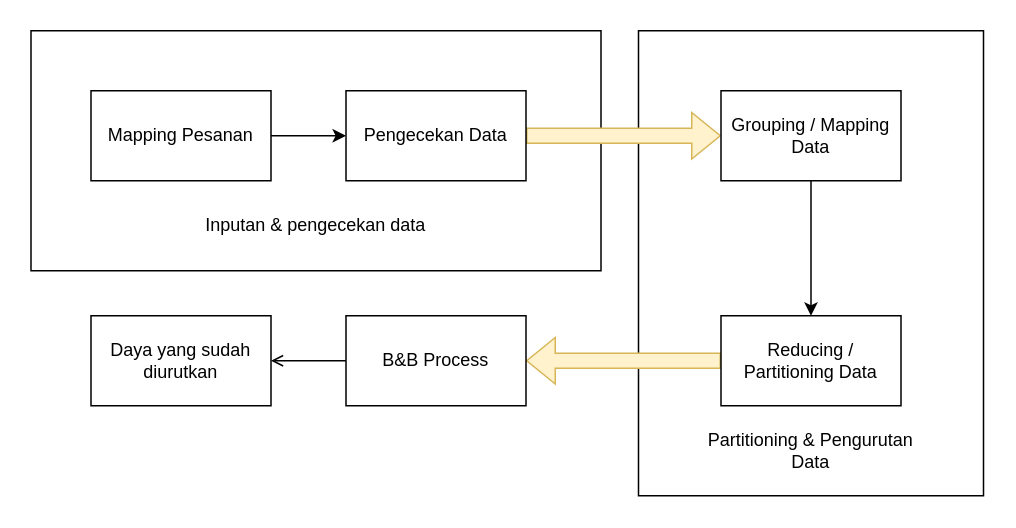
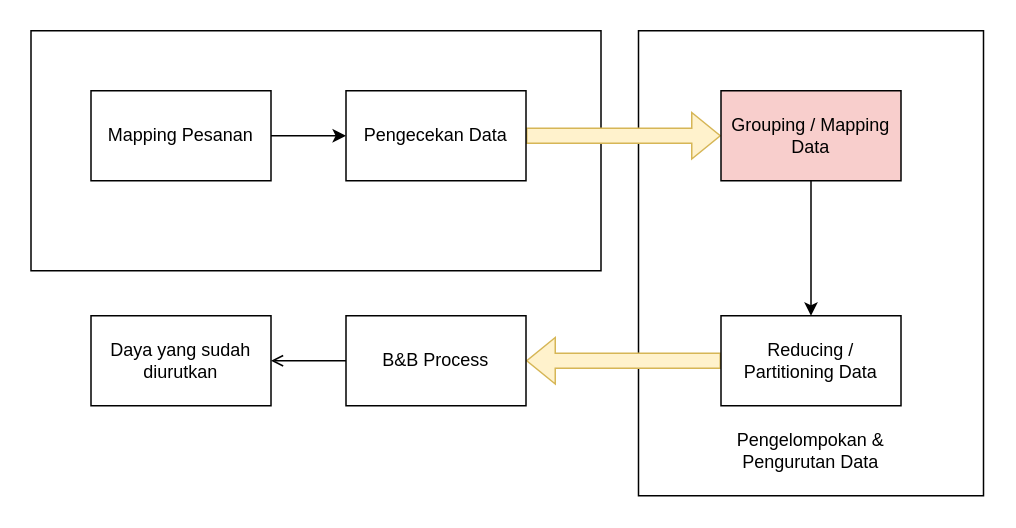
  <mxCell id="0" />
  <mxCell id="1" parent="0" />
  <mxCell id="2" value="" style="rounded=0;whiteSpace=wrap;html=1;" vertex="1" parent="1"><mxGeometry x="425" y="20" width="230" height="310" as="geometry" /></mxCell>
  <mxCell id="3" value="" style="rounded=0;whiteSpace=wrap;html=1;" vertex="1" parent="1"><mxGeometry x="20" y="20" width="380" height="160" as="geometry" /></mxCell>
  <mxCell id="4" style="edgeStyle=orthogonalEdgeStyle;rounded=0;orthogonalLoop=1;jettySize=auto;html=1;exitX=1;exitY=0.5;exitDx=0;exitDy=0;entryX=0;entryY=0.5;entryDx=0;entryDy=0;" edge="1" parent="1" source="5" target="7"><mxGeometry relative="1" as="geometry" /></mxCell>
  <mxCell id="5" value="Mapping Pesanan" style="rounded=0;whiteSpace=wrap;html=1;" vertex="1" parent="1"><mxGeometry x="60" y="60" width="120" height="60" as="geometry" /></mxCell>
  <mxCell id="6" style="edgeStyle=orthogonalEdgeStyle;shape=flexArrow;rounded=0;orthogonalLoop=1;jettySize=auto;html=1;exitX=1;exitY=0.5;exitDx=0;exitDy=0;entryX=0;entryY=0.5;entryDx=0;entryDy=0;fillColor=#fff2cc;strokeColor=#d6b656;" edge="1" parent="1" source="7" target="9"><mxGeometry relative="1" as="geometry" /></mxCell>
  <mxCell id="7" value="Pengecekan Data" style="rounded=0;whiteSpace=wrap;html=1;" vertex="1" parent="1"><mxGeometry x="230" y="60" width="120" height="60" as="geometry" /></mxCell>
  <mxCell id="8" style="edgeStyle=orthogonalEdgeStyle;rounded=0;orthogonalLoop=1;jettySize=auto;html=1;exitX=0.5;exitY=1;exitDx=0;exitDy=0;entryX=0.5;entryY=0;entryDx=0;entryDy=0;" edge="1" parent="1" source="9" target="11"><mxGeometry relative="1" as="geometry" /></mxCell>
- <mxCell id="9" value="Grouping / Mapping Data" style="rounded=0;whiteSpace=wrap;html=1;" vertex="1" parent="1"><mxGeometry x="480" y="60" width="120" height="60" as="geometry" /></mxCell>
+ <mxCell id="9" value="Grouping / Mapping Data" style="rounded=0;whiteSpace=wrap;html=1;fillColor=#f8cecc;" vertex="1" parent="1"><mxGeometry x="480" y="60" width="120" height="60" as="geometry" /></mxCell>
  <mxCell id="10" style="edgeStyle=orthogonalEdgeStyle;shape=flexArrow;rounded=0;orthogonalLoop=1;jettySize=auto;html=1;exitX=0;exitY=0.5;exitDx=0;exitDy=0;entryX=1;entryY=0.5;entryDx=0;entryDy=0;fillColor=#fff2cc;strokeColor=#d6b656;" edge="1" parent="1" source="11" target="13"><mxGeometry relative="1" as="geometry" /></mxCell>
  <mxCell id="11" value="Reducing / Partitioning Data" style="rounded=0;whiteSpace=wrap;html=1;" vertex="1" parent="1"><mxGeometry x="480" y="210" width="120" height="60" as="geometry" /></mxCell>
  <mxCell id="12" style="edgeStyle=orthogonalEdgeStyle;rounded=0;orthogonalLoop=1;jettySize=auto;html=1;exitX=0;exitY=0.5;exitDx=0;exitDy=0;entryX=1;entryY=0.5;entryDx=0;entryDy=0;endArrow=open;" edge="1" parent="1" source="13" target="14"><mxGeometry relative="1" as="geometry" /></mxCell>
  <mxCell id="13" value="B&amp;amp;B Process" style="rounded=0;whiteSpace=wrap;html=1;" vertex="1" parent="1"><mxGeometry x="230" y="210" width="120" height="60" as="geometry" /></mxCell>
  <mxCell id="14" value="Daya yang sudah diurutkan" style="rounded=0;whiteSpace=wrap;html=1;" vertex="1" parent="1"><mxGeometry x="60" y="210" width="120" height="60" as="geometry" /></mxCell>
- <mxCell id="15" value="Inputan &amp;amp; pengecekan data" style="text;html=1;strokeColor=none;fillColor=none;align=center;verticalAlign=middle;whiteSpace=wrap;rounded=0;" vertex="1" parent="1"><mxGeometry x="135" y="140" width="150" height="20" as="geometry" /></mxCell>
- <mxCell id="16" value="Partitioning &amp;amp; Pengurutan Data" style="text;html=1;strokeColor=none;fillColor=none;align=center;verticalAlign=middle;whiteSpace=wrap;rounded=0;" vertex="1" parent="1"><mxGeometry x="465" y="290" width="150" height="20" as="geometry" /></mxCell>
+ <mxCell id="16" value="Pengelompokan &amp;amp; Pengurutan Data" style="text;html=1;strokeColor=none;fillColor=none;align=center;verticalAlign=middle;whiteSpace=wrap;rounded=0;" vertex="1" parent="1"><mxGeometry x="465" y="290" width="150" height="20" as="geometry" /></mxCell>
